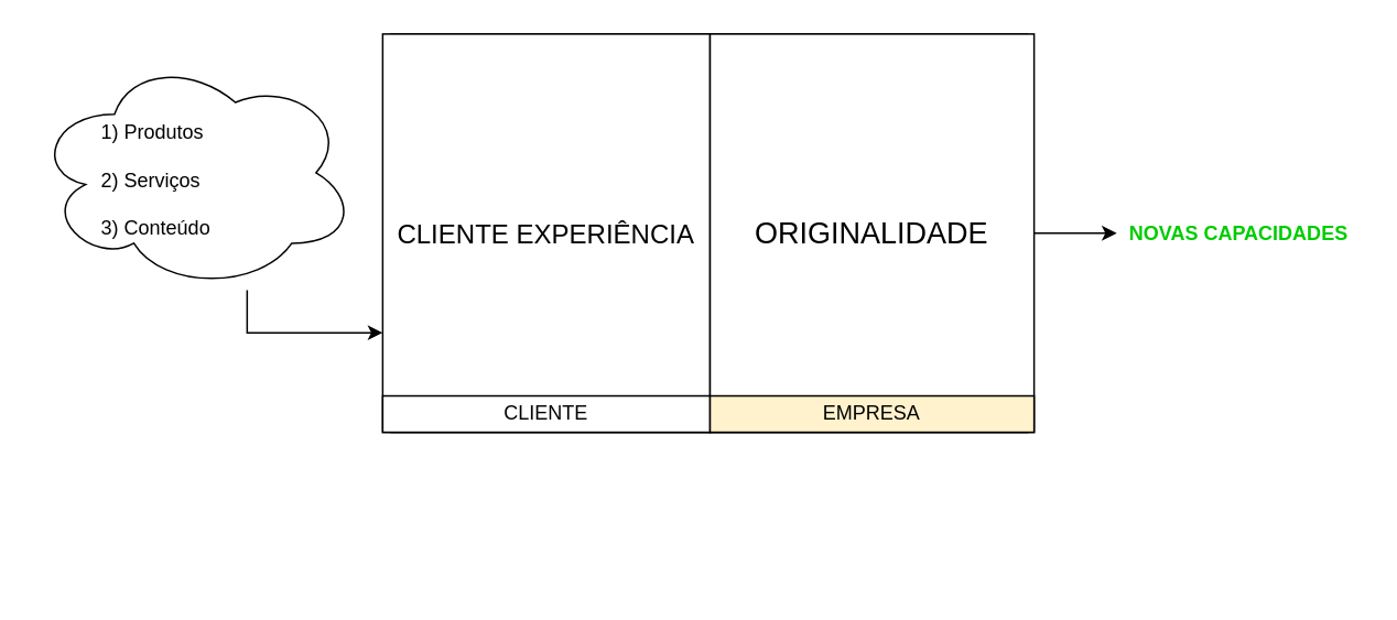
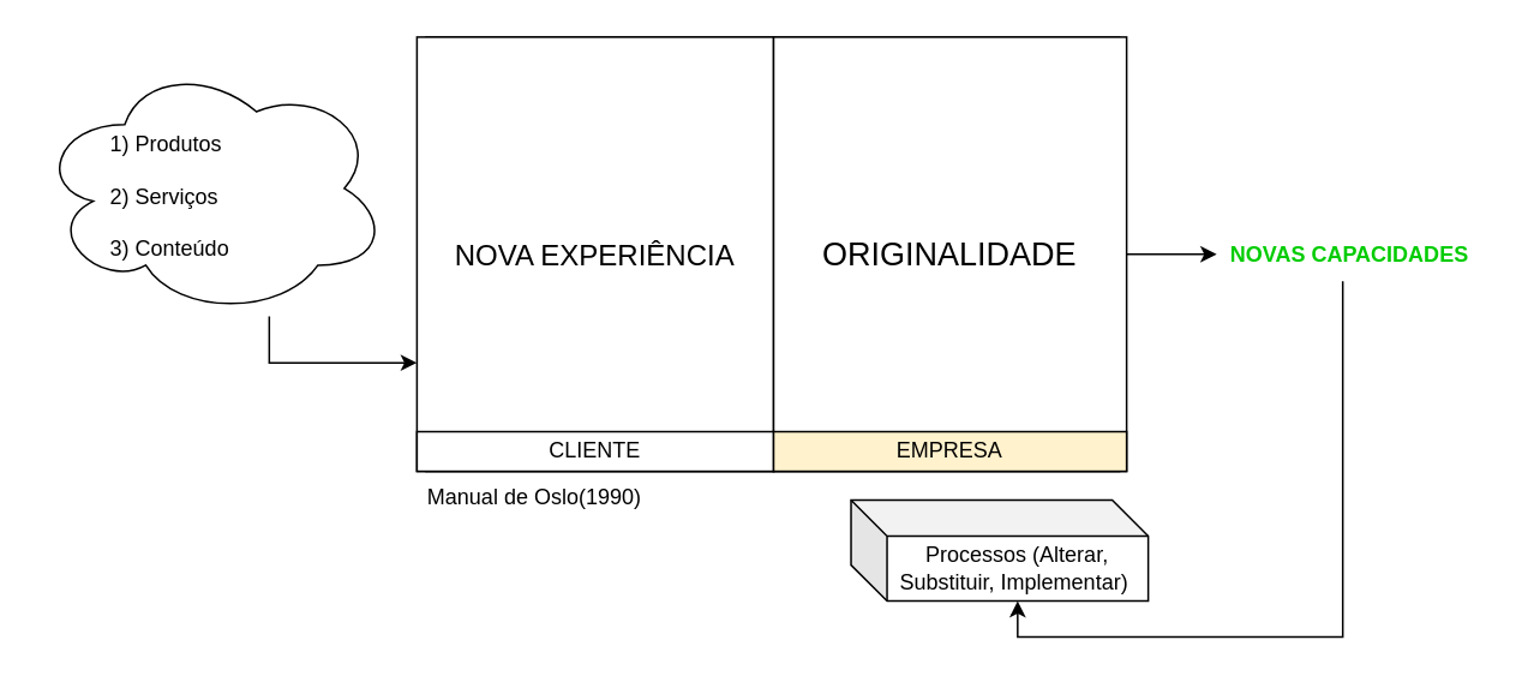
  <mxCell id="0" />
  <mxCell id="1" parent="0" />
  <mxCell id="2" value="" style="rounded=0;whiteSpace=wrap;html=1;" vertex="1" parent="1"><mxGeometry x="236" y="20" width="385" height="241" as="geometry" /></mxCell>
- <mxCell id="3" value="&lt;font style=&quot;font-size: 16px;&quot;&gt;CLIENTE EXPERIÊNCIA&lt;/font&gt;" style="rounded=0;whiteSpace=wrap;html=1;" vertex="1" parent="1"><mxGeometry x="231" y="20" width="198" height="241" as="geometry" /></mxCell>
+ <mxCell id="3" value="&lt;font style=&quot;font-size: 16px;&quot;&gt;NOVA EXPERIÊNCIA&lt;/font&gt;" style="rounded=0;whiteSpace=wrap;html=1;" vertex="1" parent="1"><mxGeometry x="231" y="20" width="198" height="241" as="geometry" /></mxCell>
  <mxCell id="4" style="edgeStyle=orthogonalEdgeStyle;rounded=0;orthogonalLoop=1;jettySize=auto;html=1;entryX=0;entryY=0.75;entryDx=0;entryDy=0;" edge="1" parent="1" source="10" target="3"><mxGeometry relative="1" as="geometry" /></mxCell>
  <mxCell id="5" value="&lt;font style=&quot;font-size: 18px;&quot;&gt;ORIGINALIDADE&lt;/font&gt;" style="rounded=0;whiteSpace=wrap;html=1;" vertex="1" parent="1"><mxGeometry x="429" y="20" width="196" height="241" as="geometry" /></mxCell>
  <mxCell id="6" value="CLIENTE" style="rounded=0;whiteSpace=wrap;html=1;" vertex="1" parent="1"><mxGeometry x="231" y="239" width="198" height="22" as="geometry" /></mxCell>
  <mxCell id="7" value="" style="ellipse;shape=cloud;whiteSpace=wrap;html=1;" vertex="1" parent="1"><mxGeometry y="33" width="195" height="142" as="geometry" x="20" /></mxCell>
  <mxCell id="8" value="EMPRESA" style="rounded=0;whiteSpace=wrap;html=1;fillColor=#fff2cc;" vertex="1" parent="1"><mxGeometry x="429" y="239" width="196" height="22" as="geometry" /></mxCell>
+ <mxCell id="9" value="Manual de Oslo(1990)" style="text;html=1;align=center;verticalAlign=middle;whiteSpace=wrap;rounded=0;" vertex="1" parent="1"><mxGeometry x="231" y="261" width="131" height="30" as="geometry" /></mxCell>
  <mxCell id="10" value="&lt;h1 style=&quot;margin-top: 0px;&quot;&gt;&lt;span style=&quot;background-color: transparent; color: light-dark(rgb(0, 0, 0), rgb(255, 255, 255)); font-size: 12px; font-weight: normal;&quot;&gt;1) Produtos&lt;br&gt;2) Serviços&lt;br&gt;3) Conteúdo&lt;/span&gt;&lt;/h1&gt;" style="text;html=1;whiteSpace=wrap;overflow=hidden;rounded=0;" vertex="1" parent="1"><mxGeometry x="59" y="55" width="180" height="120" as="geometry" /></mxCell>
  <mxCell id="11" value="NOVAS CAPACIDADES" style="text;html=1;align=center;verticalAlign=middle;whiteSpace=wrap;rounded=0;fontColor=light-dark(#00CC00,#FF7777);fontStyle=1" vertex="1" parent="1"><mxGeometry x="675" y="125.5" width="148" height="30" as="geometry" /></mxCell>
  <mxCell id="12" style="edgeStyle=orthogonalEdgeStyle;rounded=0;orthogonalLoop=1;jettySize=auto;html=1;" edge="1" parent="1" source="5" target="11"><mxGeometry relative="1" as="geometry" /></mxCell>
+ <mxCell id="13" value="Processos (Alterar, Substituir, Implementar)&amp;nbsp;" style="shape=cube;whiteSpace=wrap;html=1;boundedLbl=1;backgroundOutline=1;darkOpacity=0.05;darkOpacity2=0.1;" vertex="1" parent="1"><mxGeometry x="472" y="277" width="165" height="56" as="geometry" /></mxCell>
+ <mxCell id="14" style="edgeStyle=orthogonalEdgeStyle;rounded=0;orthogonalLoop=1;jettySize=auto;html=1;entryX=0;entryY=0;entryDx=92.5;entryDy=56;entryPerimeter=0;" edge="1" parent="1" source="11" target="13"><mxGeometry relative="1" as="geometry"><Array as="points"><mxPoint x="745" y="353" /><mxPoint x="565" y="353" /></Array></mxGeometry></mxCell>
